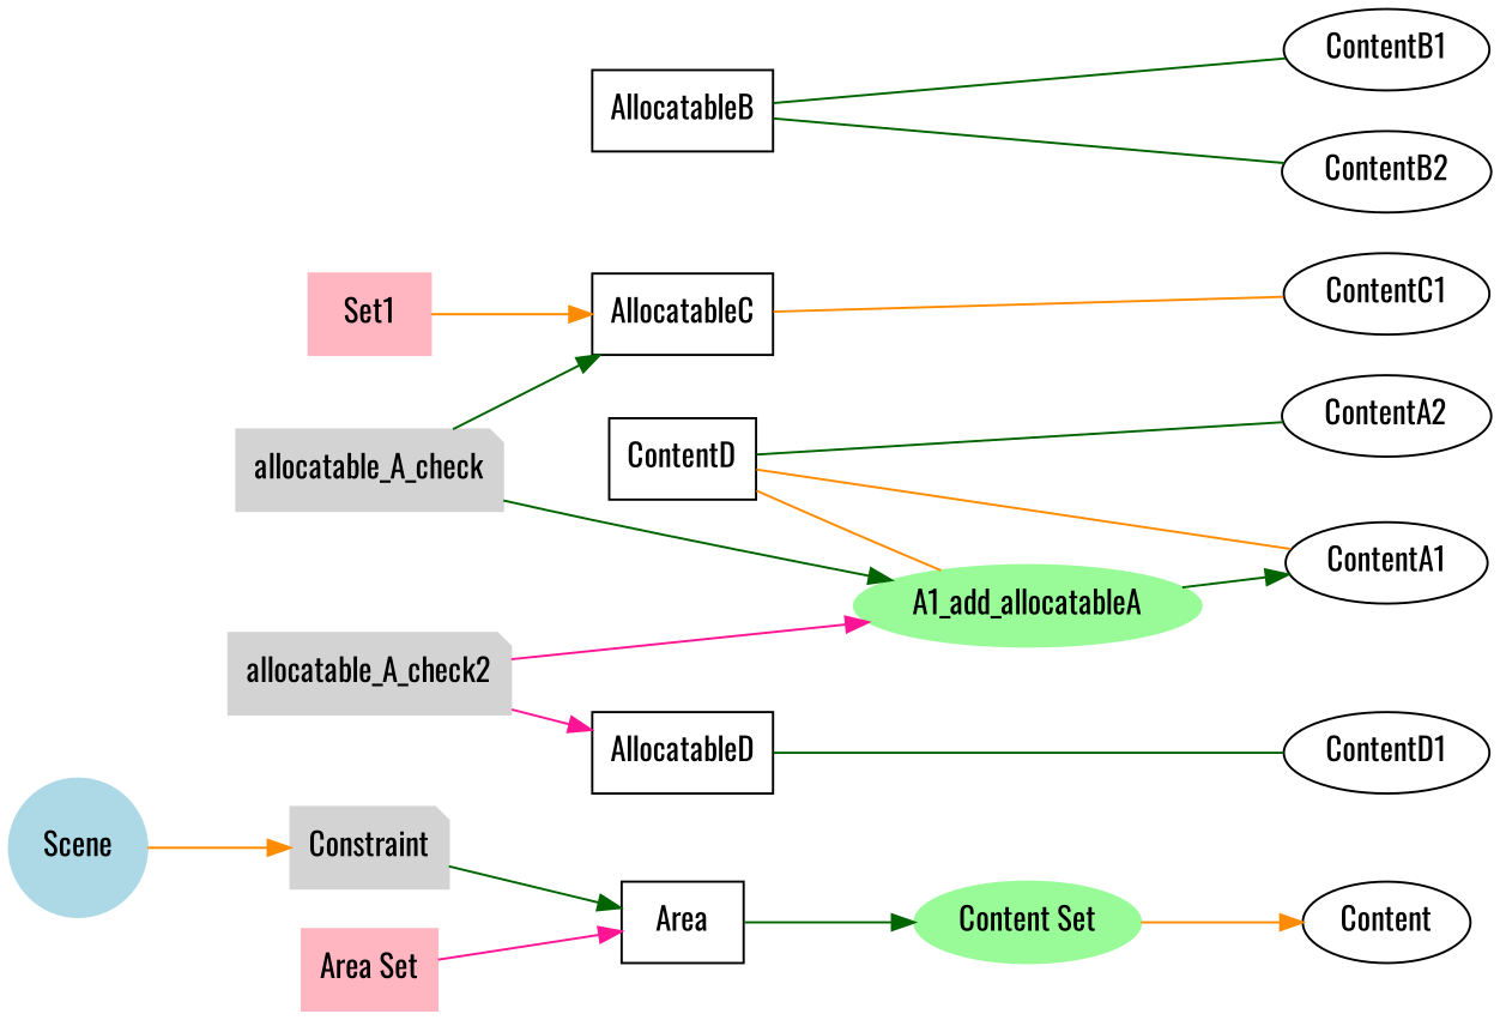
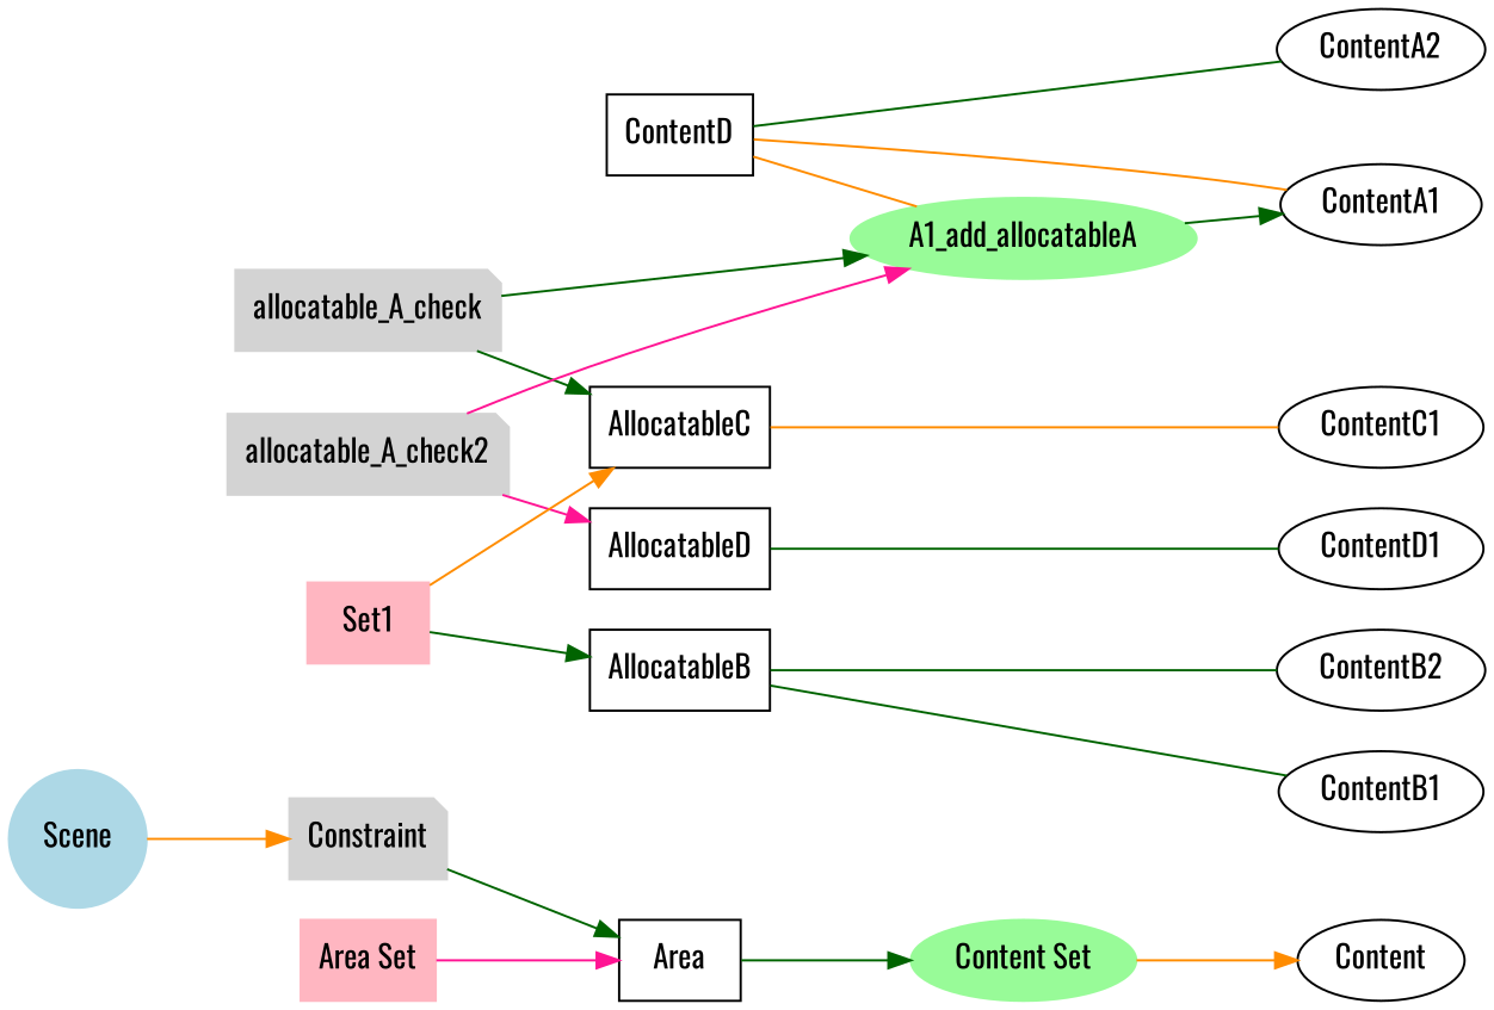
  digraph {
    clusterrank=global
    fontname=Oswald
    rankdir=LR
    node [fontname=Oswald shape=ellipse]
    edge [color=darkgreen fontname=Oswald]
    Area [shape=box]
    n2 [label=ContentD shape=box]
    n3 [label=AllocatableB shape=box]
    n4 [label=AllocatableC shape=box]
    n5 [label=AllocatableD shape=box]
    Content
    n7 [label=ContentA1]
    n8 [label=ContentA2]
    n9 [label=ContentB1]
    n10 [label=ContentB2]
    n11 [label=ContentC1]
    n12 [label=ContentD1]
    Constraint [color=lightgrey shape=note style=filled]
    n14 [color=lightgrey label=allocatable_A_check shape=note style=filled]
    n15 [color=lightgrey label=allocatable_A_check2 shape=note style=filled]
    "Area Set" [color=lightpink shape=box style=filled]
    n17 [color=lightpink label=Set1 shape=box style=filled]
    "Content Set" [color=palegreen style=filled]
    n19 [color=palegreen label=A1_add_allocatableA style=filled]
    Scene [color=lightblue shape=circle style=filled]
    subgraph sub_1 {
      rank=same
      Area
      n2
      n3
      n4
      n5
    }
    subgraph sub_2 {
      rank=same
      Content
      n7
      n8
      n9
      n10
      n11
      n12
    }
    subgraph sub_3 {
      rank=same
      Constraint
      n14
      n15
    }
    subgraph sub_4 {
      rank=same
      Constraint
    }
    subgraph sub_5 {
      rank=same
      Constraint
    }
    subgraph sub_6 {
      "Area Set"
      n17
    }
    subgraph sub_7 {
      "Content Set"
      n19
    }
    subgraph sub_8 {
      rank=same
      Scene
    }
    Area -> "Content Set"
    n2 -> n7 [color=darkorange dir=none]
    n2 -> n8 [dir=none]
    n2 -> n19 [color=darkorange dir=none]
    n3 -> n9 [dir=none]
    n3 -> n10 [dir=none]
    n4 -> n11 [color=darkorange dir=none]
    n5 -> n12 [dir=none]
    Constraint -> Area
    n14 -> n4
    n14 -> n19
    n15 -> n5 [color=deeppink]
    n15 -> n19 [color=deeppink]
    "Area Set" -> Area [color=deeppink]
+   n17 -> n3
    n17 -> n4 [color=darkorange]
    "Content Set" -> Content [color=darkorange]
    n19 -> n7
    Scene -> Constraint [color=darkorange]
  }
